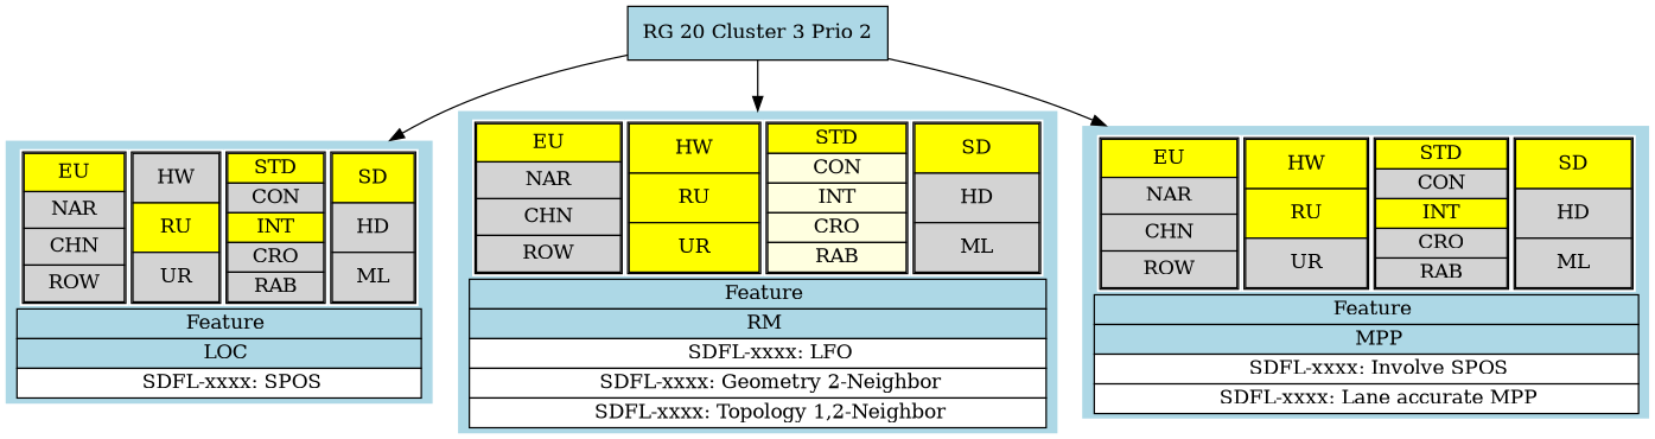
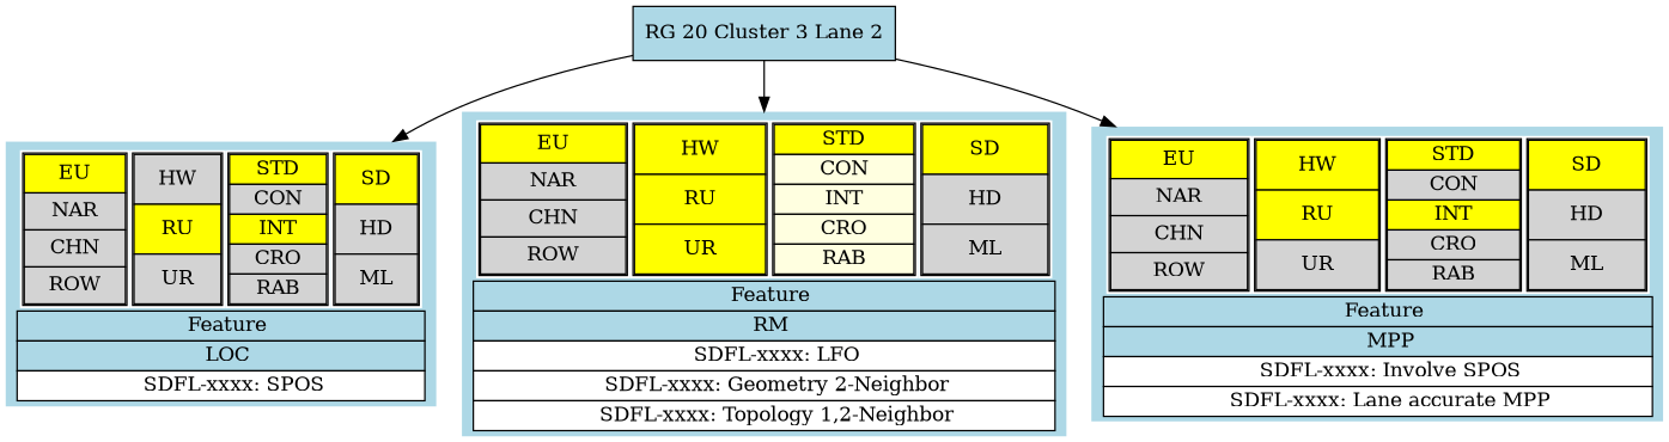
  digraph {
    color=lightgrey
    rankdir=TB
    style=filled
    node [fillcolor=lightblue shape=none style=filled]
    n1 [label=<<table border="0" cellspacing="0">               <tr><td><table border="0" cellspacing="0">                 <tr>                   <td port="market" border="0" bgcolor="white">                   <table border="1" cellspacing="0">                     <tr><td bgcolor="yellow">EU</td></tr>                     <tr><td bgcolor="lightgrey">NAR</td></tr>                     <tr><td bgcolor="lightgrey">CHN</td></tr>                     <tr><td bgcolor="lightgrey">ROW</td></tr>                   </table></td>                   <td port="scenario" border="0" bgcolor="white">                   <table border="1" cellspacing="0">                     <tr><td bgcolor="lightgrey">HW</td></tr>                     <tr><td bgcolor="yellow">RU</td></tr>                     <tr><td bgcolor="lightgrey">UR</td></tr>                   </table></td>                   <td port="subscenario" border="0" bgcolor="white">                   <table border="1" cellspacing="0">                     <tr><td bgcolor="yellow">STD</td></tr>                     <tr><td bgcolor="lightgrey">CON</td></tr>                     <tr><td bgcolor="yellow">INT</td></tr>                     <tr><td bgcolor="lightgrey">CRO</td></tr>                     <tr><td bgcolor="lightgrey">RAB</td></tr>                   </table></td>                   <td port="resolution" border="0" bgcolor="white">                   <table border="1" cellspacing="0">                     <tr><td bgcolor="yellow">SD</td></tr>                     <tr><td bgcolor="lightgrey">HD</td></tr>                     <tr><td bgcolor="lightgrey">ML</td></tr>                   </table></td>                 </tr>               </table></td></tr>               <tr>                 <td port="stereotype" border="1" bgcolor="lightblue">                   Feature                 </td>               </tr>               <tr>                 <td port="plugin" border="1" bgcolor="lightblue">                   LOC                 </td>               </tr>               <tr><td port="SDFL-xxxxx" border="1" bgcolor="white">                   SDFL-xxxx: SPOS               </td></tr>       </table>>]
    n2 [label=<<table border="0" cellspacing="0">               <tr><td><table border="0" cellspacing="0">                 <tr>                   <td port="market" border="0" bgcolor="white">                   <table border="1" cellspacing="0">                     <tr><td bgcolor="yellow">EU</td></tr>                     <tr><td bgcolor="lightgrey">NAR</td></tr>                     <tr><td bgcolor="lightgrey">CHN</td></tr>                     <tr><td bgcolor="lightgrey">ROW</td></tr>                   </table></td>                   <td port="scenario" border="0" bgcolor="white">                   <table border="1" cellspacing="0">                     <tr><td bgcolor="yellow">HW</td></tr>                     <tr><td bgcolor="yellow">RU</td></tr>                     <tr><td bgcolor="yellow">UR</td></tr>                   </table></td>                   <td port="subscenario" border="0" bgcolor="white">                   <table border="1" cellspacing="0">                     <tr><td bgcolor="yellow">STD</td></tr>                     <tr><td bgcolor="lightyellow">CON</td></tr>                     <tr><td bgcolor="lightyellow">INT</td></tr>                     <tr><td bgcolor="lightyellow">CRO</td></tr>                     <tr><td bgcolor="lightyellow">RAB</td></tr>                   </table></td>                   <td port="resolution" border="0" bgcolor="white">                   <table border="1" cellspacing="0">                     <tr><td bgcolor="yellow">SD</td></tr>                     <tr><td bgcolor="lightgrey">HD</td></tr>                     <tr><td bgcolor="lightgrey">ML</td></tr>                   </table></td>                 </tr>               </table></td></tr>               <tr>                 <td port="stereotype" border="1" bgcolor="lightblue">                   Feature                 </td>               </tr>               <tr>                 <td port="plugin" border="1" bgcolor="lightblue">                   RM                 </td>               </tr>               <tr><td port="SDFL-xxxxx" border="1" bgcolor="white">                   SDFL-xxxx: LFO               </td></tr>               <tr><td port="SDFL-xxxxx" border="1" bgcolor="white">                   SDFL-xxxx: Geometry 2-Neighbor               </td></tr>               <tr><td port="SDFL-xxxxx" border="1" bgcolor="white">                   SDFL-xxxx: Topology 1,2-Neighbor               </td></tr>       </table>>]
    n3 [label=<<table border="0" cellspacing="0">               <tr><td><table border="0" cellspacing="0">                 <tr>                   <td port="market" border="0" bgcolor="white">                   <table border="1" cellspacing="0">                     <tr><td bgcolor="yellow">EU</td></tr>                     <tr><td bgcolor="lightgrey">NAR</td></tr>                     <tr><td bgcolor="lightgrey">CHN</td></tr>                     <tr><td bgcolor="lightgrey">ROW</td></tr>                   </table></td>                   <td port="scenario" border="0" bgcolor="white">                   <table border="1" cellspacing="0">                     <tr><td bgcolor="yellow">HW</td></tr>                     <tr><td bgcolor="yellow">RU</td></tr>                     <tr><td bgcolor="lightgrey">UR</td></tr>                   </table></td>                   <td port="subscenario" border="0" bgcolor="white">                   <table border="1" cellspacing="0">                     <tr><td bgcolor="yellow">STD</td></tr>                     <tr><td bgcolor="lightgrey">CON</td></tr>                     <tr><td bgcolor="yellow">INT</td></tr>                     <tr><td bgcolor="lightgrey">CRO</td></tr>                     <tr><td bgcolor="lightgrey">RAB</td></tr>                   </table></td>                   <td port="resolution" border="0" bgcolor="white">                   <table border="1" cellspacing="0">                     <tr><td bgcolor="yellow">SD</td></tr>                     <tr><td bgcolor="lightgrey">HD</td></tr>                     <tr><td bgcolor="lightgrey">ML</td></tr>                   </table></td>                 </tr>               </table></td></tr>               <tr>                 <td port="stereotype" border="1" bgcolor="lightblue">                   Feature                 </td>               </tr>               <tr>                 <td port="plugin" border="1" bgcolor="lightblue">                     MPP                 </td>               </tr>               <tr><td port="SDFL-xxxxx" border="1" bgcolor="white">                   SDFL-xxxx: Involve SPOS               </td></tr>               <tr><td port="SDFL-xxxxx" border="1" bgcolor="white">                   SDFL-xxxx: Lane accurate MPP               </td></tr>       </table>>]
-   n4 [label="RG 20 Cluster 3 Prio 2" shape=record]
+   n4 [label="RG 20 Cluster 3 Lane 2" shape=record]
    n4 -> n1
    n4 -> n2
    n4 -> n3
  }
